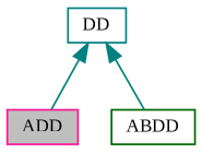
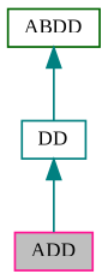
  digraph {
    fontname="Liberation Serif"
    node [fillcolor=white fontname="Liberation Serif" fontsize=10 shape=record style=filled]
    edge [color=teal dir=back fontname="Liberation Serif" fontsize=10 labelfontname=Helvetica labelfontsize=10 style=solid]
    n1 [color=deeppink fillcolor=grey75 fontcolor=black height=0.2 label=ADD width=0.4]
    n2 [color=darkgreen height=0.2 label=ABDD width=0.4]
    n3 [color=teal height=0.2 label=DD width=0.4]
    n3 -> n1
-   n3 -> n2
+   n2 -> n3
  }
